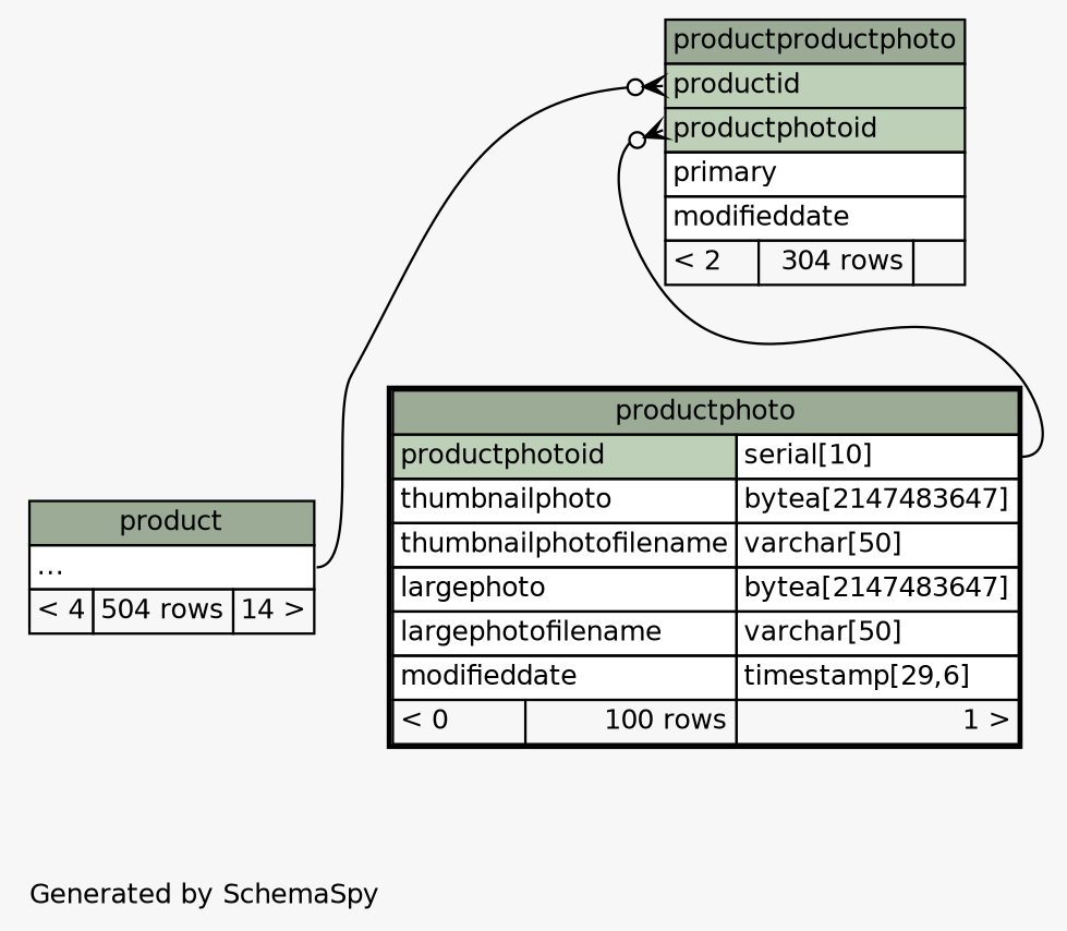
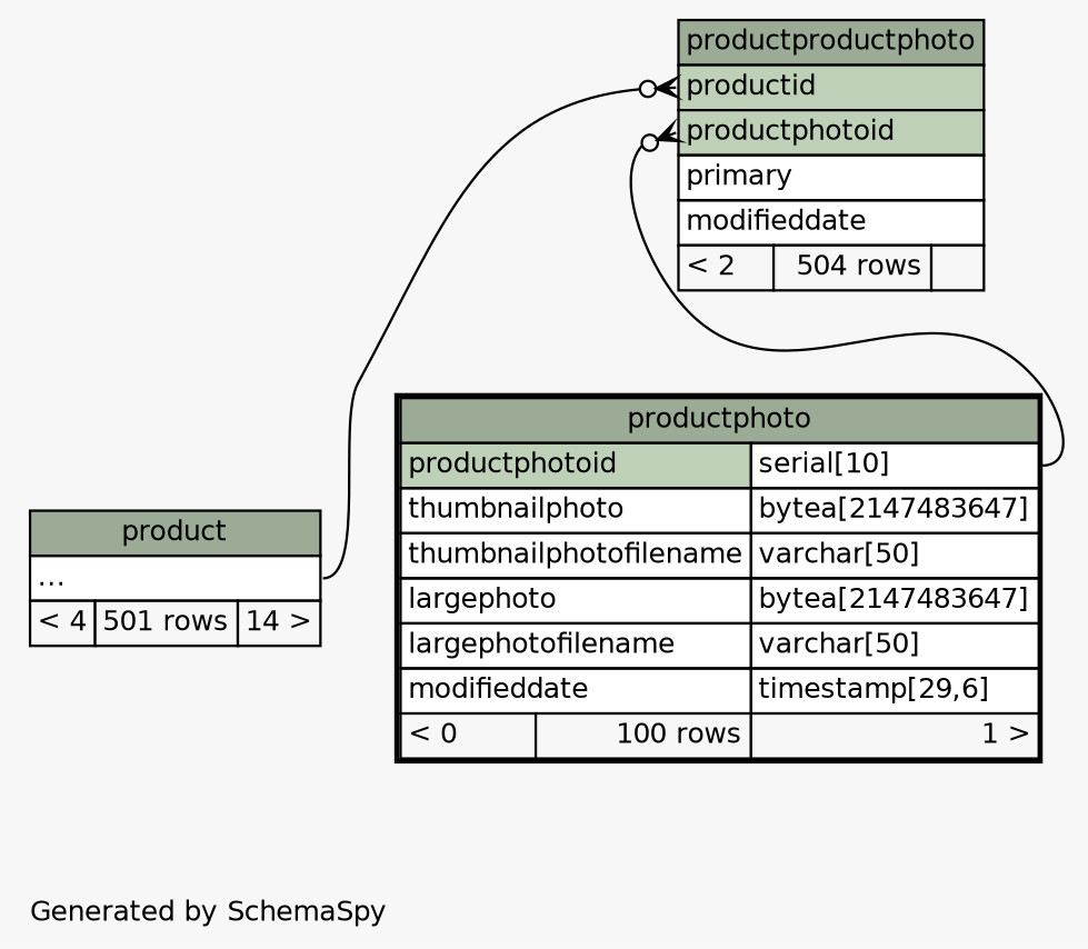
  digraph {
    bgcolor="#f7f7f7"
    fontname=Helvetica
    fontsize=11
    label="\nGenerated by SchemaSpy"
    labeljust=l
    nodesep=0.18
    rankdir=TB
    ranksep=0.46
    node [fontname=Helvetica fontsize=11 shape=plaintext]
    edge [arrowhead=none arrowsize=0.8 arrowtail=crowodot dir=back]
-   n1 [label=<     <TABLE BORDER="0" CELLBORDER="1" CELLSPACING="0" BGCOLOR="#ffffff">       <TR><TD COLSPAN="3" BGCOLOR="#9bab96" ALIGN="CENTER">productproductphoto</TD></TR>       <TR><TD PORT="productid" COLSPAN="3" BGCOLOR="#bed1b8" ALIGN="LEFT">productid</TD></TR>       <TR><TD PORT="productphotoid" COLSPAN="3" BGCOLOR="#bed1b8" ALIGN="LEFT">productphotoid</TD></TR>       <TR><TD PORT="primary" COLSPAN="3" ALIGN="LEFT">primary</TD></TR>       <TR><TD PORT="modifieddate" COLSPAN="3" ALIGN="LEFT">modifieddate</TD></TR>       <TR><TD ALIGN="LEFT" BGCOLOR="#f7f7f7">&lt; 2</TD><TD ALIGN="RIGHT" BGCOLOR="#f7f7f7">304 rows</TD><TD ALIGN="RIGHT" BGCOLOR="#f7f7f7">  </TD></TR>     </TABLE>>]
-   n2 [label=<     <TABLE BORDER="0" CELLBORDER="1" CELLSPACING="0" BGCOLOR="#ffffff">       <TR><TD COLSPAN="3" BGCOLOR="#9bab96" ALIGN="CENTER">product</TD></TR>       <TR><TD PORT="elipses" COLSPAN="3" ALIGN="LEFT">...</TD></TR>       <TR><TD ALIGN="LEFT" BGCOLOR="#f7f7f7">&lt; 4</TD><TD ALIGN="RIGHT" BGCOLOR="#f7f7f7">504 rows</TD><TD ALIGN="RIGHT" BGCOLOR="#f7f7f7">14 &gt;</TD></TR>     </TABLE>>]
+   n1 [label=<     <TABLE BORDER="0" CELLBORDER="1" CELLSPACING="0" BGCOLOR="#ffffff">       <TR><TD COLSPAN="3" BGCOLOR="#9bab96" ALIGN="CENTER">productproductphoto</TD></TR>       <TR><TD PORT="productid" COLSPAN="3" BGCOLOR="#bed1b8" ALIGN="LEFT">productid</TD></TR>       <TR><TD PORT="productphotoid" COLSPAN="3" BGCOLOR="#bed1b8" ALIGN="LEFT">productphotoid</TD></TR>       <TR><TD PORT="primary" COLSPAN="3" ALIGN="LEFT">primary</TD></TR>       <TR><TD PORT="modifieddate" COLSPAN="3" ALIGN="LEFT">modifieddate</TD></TR>       <TR><TD ALIGN="LEFT" BGCOLOR="#f7f7f7">&lt; 2</TD><TD ALIGN="RIGHT" BGCOLOR="#f7f7f7">504 rows</TD><TD ALIGN="RIGHT" BGCOLOR="#f7f7f7">  </TD></TR>     </TABLE>>]
+   n2 [label=<     <TABLE BORDER="0" CELLBORDER="1" CELLSPACING="0" BGCOLOR="#ffffff">       <TR><TD COLSPAN="3" BGCOLOR="#9bab96" ALIGN="CENTER">product</TD></TR>       <TR><TD PORT="elipses" COLSPAN="3" ALIGN="LEFT">...</TD></TR>       <TR><TD ALIGN="LEFT" BGCOLOR="#f7f7f7">&lt; 4</TD><TD ALIGN="RIGHT" BGCOLOR="#f7f7f7">501 rows</TD><TD ALIGN="RIGHT" BGCOLOR="#f7f7f7">14 &gt;</TD></TR>     </TABLE>>]
    n3 [label=<     <TABLE BORDER="2" CELLBORDER="1" CELLSPACING="0" BGCOLOR="#ffffff">       <TR><TD COLSPAN="3" BGCOLOR="#9bab96" ALIGN="CENTER">productphoto</TD></TR>       <TR><TD PORT="productphotoid" COLSPAN="2" BGCOLOR="#bed1b8" ALIGN="LEFT">productphotoid</TD><TD PORT="productphotoid.type" ALIGN="LEFT">serial[10]</TD></TR>       <TR><TD PORT="thumbnailphoto" COLSPAN="2" ALIGN="LEFT">thumbnailphoto</TD><TD PORT="thumbnailphoto.type" ALIGN="LEFT">bytea[2147483647]</TD></TR>       <TR><TD PORT="thumbnailphotofilename" COLSPAN="2" ALIGN="LEFT">thumbnailphotofilename</TD><TD PORT="thumbnailphotofilename.type" ALIGN="LEFT">varchar[50]</TD></TR>       <TR><TD PORT="largephoto" COLSPAN="2" ALIGN="LEFT">largephoto</TD><TD PORT="largephoto.type" ALIGN="LEFT">bytea[2147483647]</TD></TR>       <TR><TD PORT="largephotofilename" COLSPAN="2" ALIGN="LEFT">largephotofilename</TD><TD PORT="largephotofilename.type" ALIGN="LEFT">varchar[50]</TD></TR>       <TR><TD PORT="modifieddate" COLSPAN="2" ALIGN="LEFT">modifieddate</TD><TD PORT="modifieddate.type" ALIGN="LEFT">timestamp[29,6]</TD></TR>       <TR><TD ALIGN="LEFT" BGCOLOR="#f7f7f7">&lt; 0</TD><TD ALIGN="RIGHT" BGCOLOR="#f7f7f7">100 rows</TD><TD ALIGN="RIGHT" BGCOLOR="#f7f7f7">1 &gt;</TD></TR>     </TABLE>>]
    n1 -> n2 [headport="elipses:e" tailport="productid:w"]
    n1 -> n3 [headport="productphotoid.type:e" tailport="productphotoid:w"]
  }
